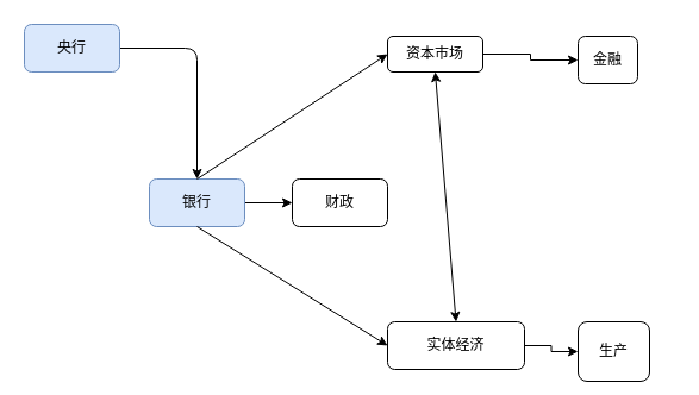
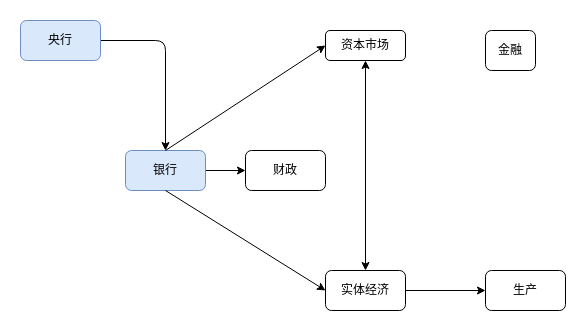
  <mxCell id="0" />
  <mxCell id="1" parent="0" />
- <mxCell id="2" value="" style="edgeStyle=orthogonalEdgeStyle;rounded=0;orthogonalLoop=1;jettySize=auto;html=1;" parent="1" source="3" target="13" edge="1"><mxGeometry relative="1" as="geometry" /></mxCell>
  <mxCell id="3" value="资本市场" style="whiteSpace=wrap;html=1;rounded=1;" parent="1" vertex="1"><mxGeometry x="325" y="30" width="80" height="30" as="geometry" /></mxCell>
  <mxCell id="4" value="" style="edgeStyle=orthogonalEdgeStyle;rounded=0;orthogonalLoop=1;jettySize=auto;html=1;" parent="1" source="5" target="14" edge="1"><mxGeometry relative="1" as="geometry" /></mxCell>
- <mxCell id="5" value="实体经济" style="whiteSpace=wrap;html=1;rounded=1;" parent="1" vertex="1"><mxGeometry x="325" y="270" width="115" height="40" as="geometry" /></mxCell>
+ <mxCell id="5" value="实体经济" style="whiteSpace=wrap;html=1;rounded=1;" parent="1" vertex="1"><mxGeometry x="325" y="270" width="80" height="40" as="geometry" /></mxCell>
  <mxCell id="6" value="" style="edgeStyle=orthogonalEdgeStyle;rounded=1;orthogonalLoop=1;jettySize=auto;html=1;" parent="1" source="7" target="12" edge="1"><mxGeometry relative="1" as="geometry" /></mxCell>
  <mxCell id="7" value="银行" style="whiteSpace=wrap;html=1;rounded=1;labelBackgroundColor=none;labelBorderColor=none;fillColor=#dae8fc;strokeColor=#6c8ebf;" parent="1" vertex="1"><mxGeometry x="125" y="150" width="80" height="40" as="geometry" /></mxCell>
  <mxCell id="8" value="" style="edgeStyle=orthogonalEdgeStyle;rounded=1;orthogonalLoop=1;jettySize=auto;html=1;" parent="1" source="9" target="7" edge="1"><mxGeometry relative="1" as="geometry" /></mxCell>
  <mxCell id="9" value="央行" style="whiteSpace=wrap;html=1;rounded=1;labelBackgroundColor=none;labelBorderColor=none;fillColor=#dae8fc;strokeColor=#6c8ebf;" parent="1" vertex="1"><mxGeometry x="20" y="20" width="80" height="40" as="geometry" /></mxCell>
  <mxCell id="10" value="" style="endArrow=classic;html=1;rounded=1;entryX=0;entryY=0.5;entryDx=0;entryDy=0;exitX=0.5;exitY=1;exitDx=0;exitDy=0;" parent="1" source="7" target="5" edge="1"><mxGeometry width="50" height="50" relative="1" as="geometry"><mxPoint x="165" y="210" as="sourcePoint" /><mxPoint x="215" y="170" as="targetPoint" /><Array as="points" /></mxGeometry></mxCell>
  <mxCell id="11" value="" style="endArrow=classic;html=1;rounded=1;exitX=0.5;exitY=0;exitDx=0;exitDy=0;entryX=0;entryY=0.5;entryDx=0;entryDy=0;" parent="1" source="7" target="3" edge="1"><mxGeometry width="50" height="50" relative="1" as="geometry"><mxPoint x="275" y="160" as="sourcePoint" /><mxPoint x="325" y="110" as="targetPoint" /><Array as="points" /></mxGeometry></mxCell>
  <mxCell id="12" value="财政" style="whiteSpace=wrap;html=1;rounded=1;" parent="1" vertex="1"><mxGeometry x="245" y="150" width="80" height="40" as="geometry" /></mxCell>
  <mxCell id="13" value="金融" style="whiteSpace=wrap;html=1;rounded=1;" parent="1" vertex="1"><mxGeometry x="485" y="30" width="50" height="40" as="geometry" /></mxCell>
- <mxCell id="14" value="生产" style="whiteSpace=wrap;html=1;rounded=1;" parent="1" vertex="1"><mxGeometry x="485" y="270" width="60" height="50" as="geometry" /></mxCell>
+ <mxCell id="14" value="生产" style="whiteSpace=wrap;html=1;rounded=1;" parent="1" vertex="1"><mxGeometry x="485" y="270" width="80" height="40" as="geometry" /></mxCell>
  <mxCell id="15" value="" style="endArrow=classic;startArrow=classic;html=1;rounded=0;entryX=0.5;entryY=1;entryDx=0;entryDy=0;exitX=0.5;exitY=0;exitDx=0;exitDy=0;" edge="1" parent="1" source="5" target="3"><mxGeometry width="50" height="50" relative="1" as="geometry"><mxPoint x="345" y="210" as="sourcePoint" /><mxPoint x="395" y="160" as="targetPoint" /></mxGeometry></mxCell>
